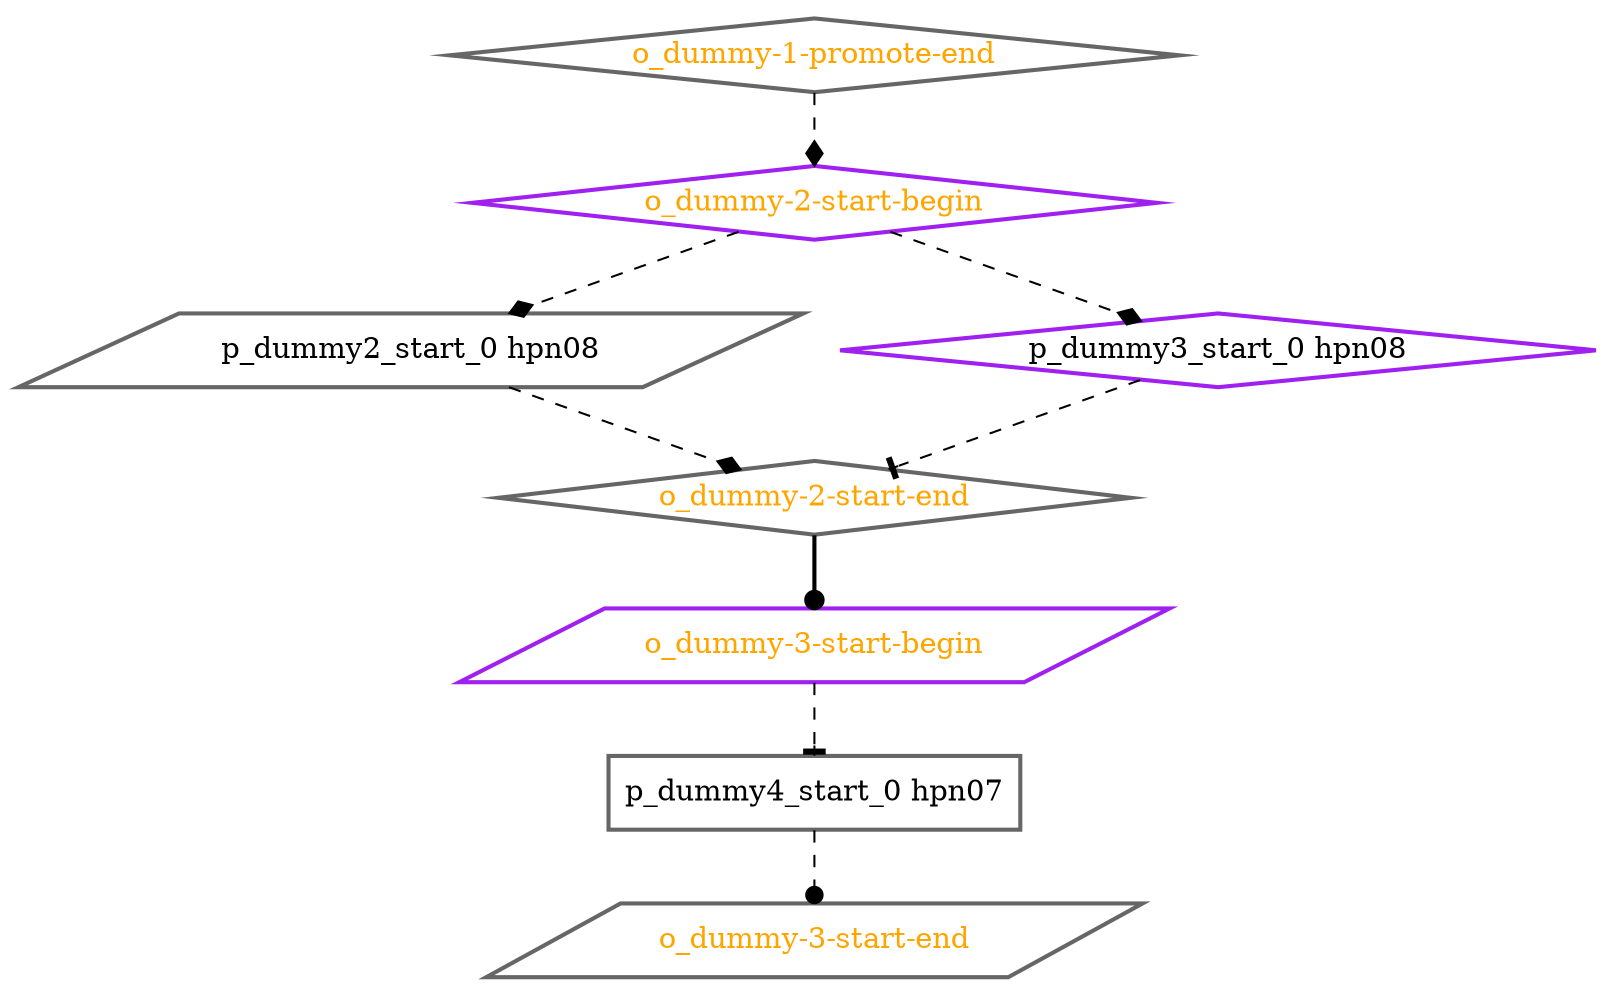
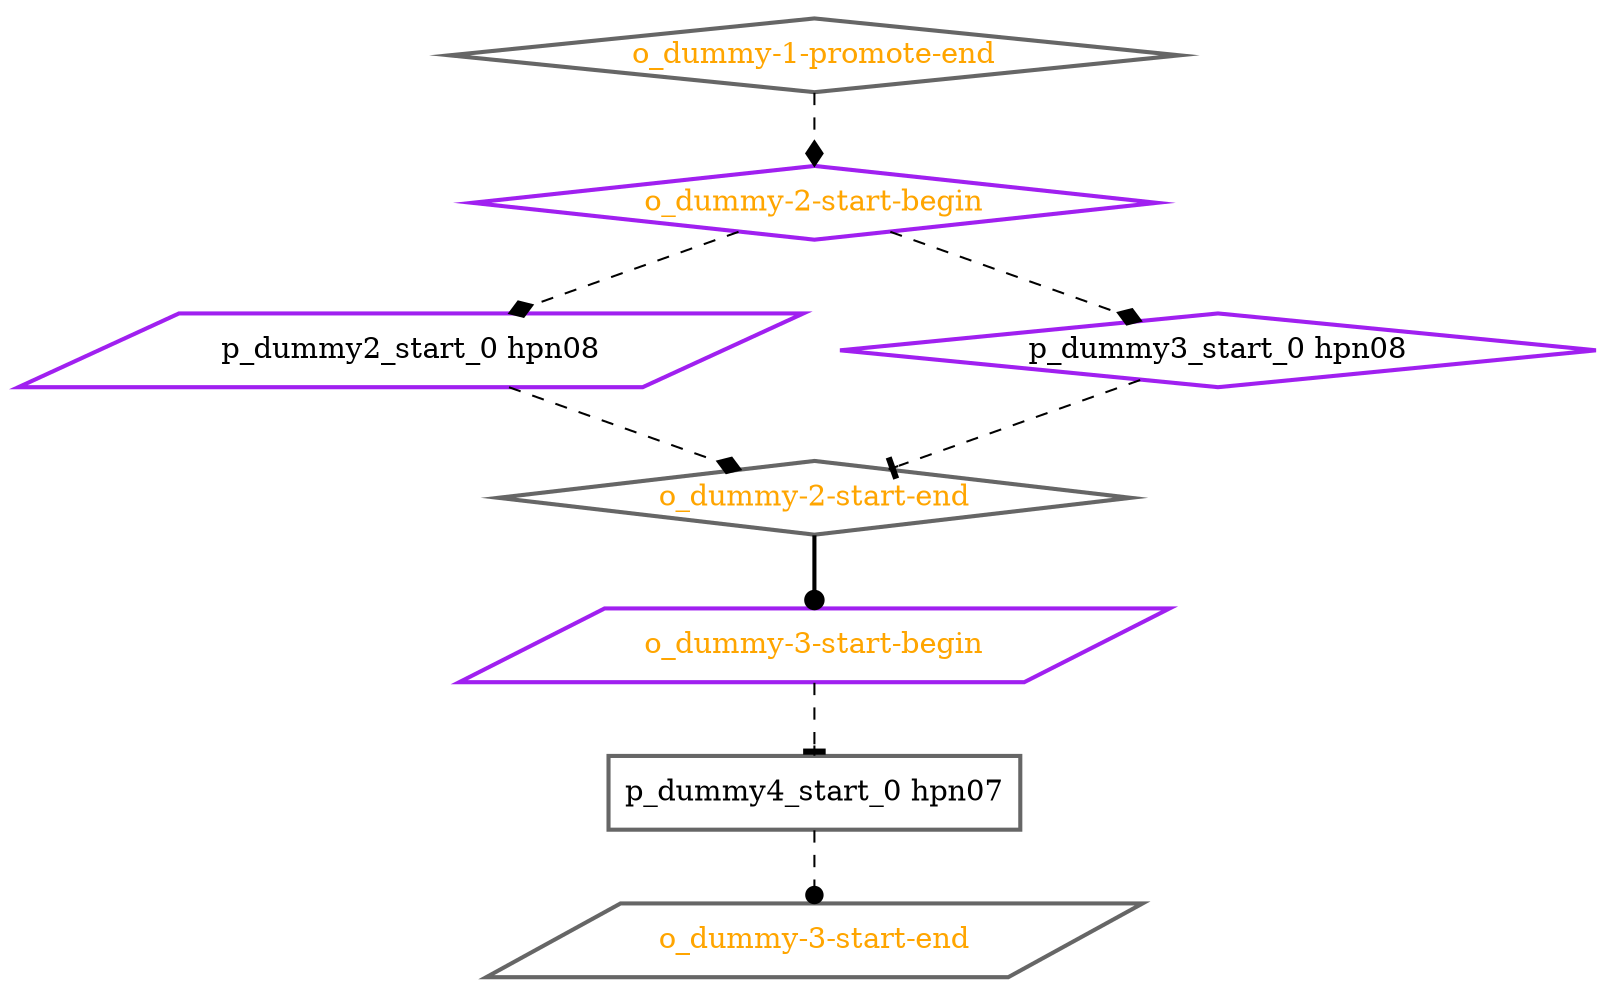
  digraph {
    node [color=gray40 fontcolor=orange style=bold shape=diamond]
    edge [style=dashed arrowhead=diamond]
    "o_dummy-1-promote-end"
    "o_dummy-2-start-begin" [color=purple]
-   "p_dummy2_start_0 hpn08" [fontcolor=black shape=parallelogram]
+   "p_dummy2_start_0 hpn08" [color=purple fontcolor=black shape=parallelogram]
    "p_dummy3_start_0 hpn08" [color=purple fontcolor=black]
    "o_dummy-2-start-end"
    "o_dummy-3-start-begin" [color=purple shape=parallelogram]
    "p_dummy4_start_0 hpn07" [fontcolor=black shape=box]
    "o_dummy-3-start-end" [shape=parallelogram]
    "o_dummy-1-promote-end" -> "o_dummy-2-start-begin"
    "o_dummy-2-start-begin" -> "p_dummy2_start_0 hpn08"
    "o_dummy-2-start-begin" -> "p_dummy3_start_0 hpn08"
    "p_dummy2_start_0 hpn08" -> "o_dummy-2-start-end"
    "p_dummy3_start_0 hpn08" -> "o_dummy-2-start-end" [arrowhead=tee]
    "o_dummy-2-start-end" -> "o_dummy-3-start-begin" [style=bold arrowhead=dot]
    "o_dummy-3-start-begin" -> "p_dummy4_start_0 hpn07" [arrowhead=tee]
    "p_dummy4_start_0 hpn07" -> "o_dummy-3-start-end" [arrowhead=dot]
  }
